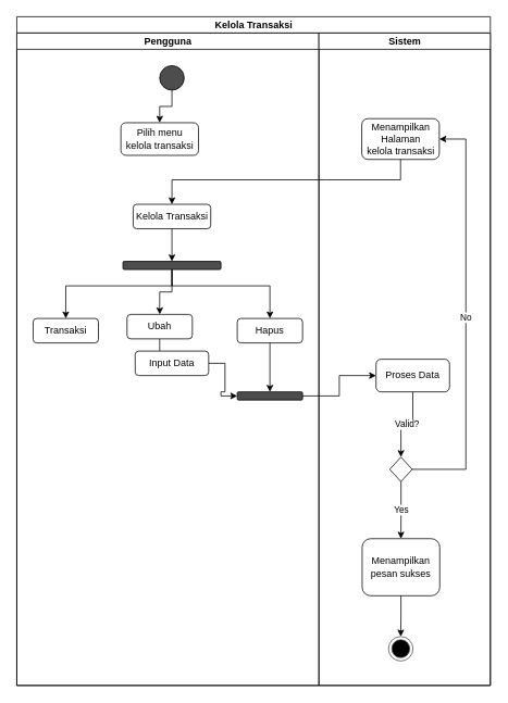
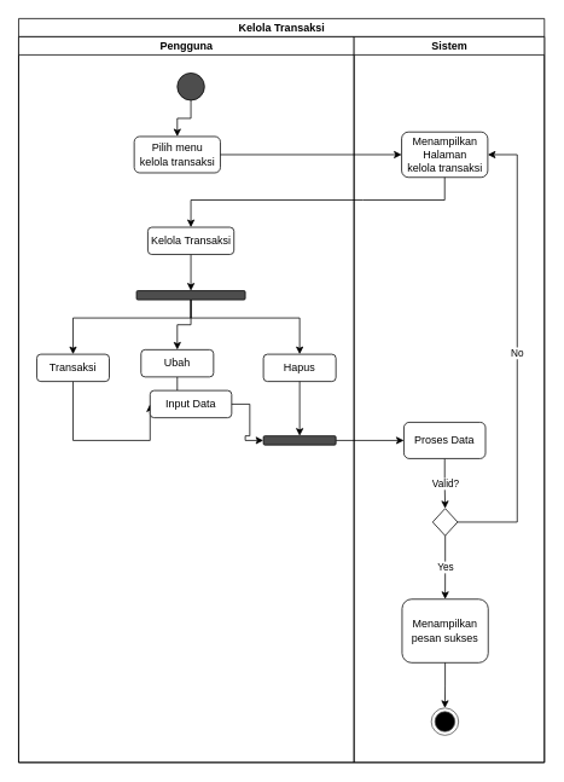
  <mxCell id="0" />
  <mxCell id="1" parent="0" />
  <mxCell id="2" value="Kelola Transaksi" style="swimlane;childLayout=stackLayout;resizeParent=1;resizeParentMax=0;startSize=20;html=1;" vertex="1" parent="1"><mxGeometry x="20" y="20" width="580" height="820" as="geometry" /></mxCell>
  <mxCell id="3" value="Pengguna" style="swimlane;startSize=20;html=1;" vertex="1" parent="2"><mxGeometry y="20" width="370" height="800" as="geometry" /></mxCell>
  <mxCell id="4" style="edgeStyle=orthogonalEdgeStyle;rounded=0;orthogonalLoop=1;jettySize=auto;html=1;" edge="1" parent="3" source="5" target="6"><mxGeometry relative="1" as="geometry" /></mxCell>
  <mxCell id="5" value="" style="ellipse;whiteSpace=wrap;html=1;aspect=fixed;fillColor=#4D4D4D;" vertex="1" parent="3"><mxGeometry x="175" y="40" width="30" height="30" as="geometry" /></mxCell>
  <mxCell id="6" value="Pilih menu &lt;br&gt;kelola transaksi" style="rounded=1;whiteSpace=wrap;html=1;" vertex="1" parent="3"><mxGeometry x="127.5" y="110" width="95" height="40" as="geometry" /></mxCell>
  <mxCell id="7" style="edgeStyle=orthogonalEdgeStyle;rounded=0;orthogonalLoop=1;jettySize=auto;html=1;entryX=0.5;entryY=0;entryDx=0;entryDy=0;" edge="1" parent="3" source="8" target="12"><mxGeometry relative="1" as="geometry" /></mxCell>
  <mxCell id="8" value="Kelola Transaksi" style="rounded=1;whiteSpace=wrap;html=1;" vertex="1" parent="3"><mxGeometry x="142.5" y="210" width="95" height="30" as="geometry" /></mxCell>
  <mxCell id="9" style="edgeStyle=orthogonalEdgeStyle;rounded=0;orthogonalLoop=1;jettySize=auto;html=1;" edge="1" parent="3" source="12" target="14"><mxGeometry relative="1" as="geometry"><Array as="points"><mxPoint x="190" y="310" /><mxPoint x="60" y="310" /></Array></mxGeometry></mxCell>
  <mxCell id="10" style="edgeStyle=orthogonalEdgeStyle;rounded=0;orthogonalLoop=1;jettySize=auto;html=1;entryX=0.5;entryY=0;entryDx=0;entryDy=0;" edge="1" parent="3" source="12" target="16"><mxGeometry relative="1" as="geometry" /></mxCell>
  <mxCell id="11" style="edgeStyle=orthogonalEdgeStyle;rounded=0;orthogonalLoop=1;jettySize=auto;html=1;entryX=0.5;entryY=0;entryDx=0;entryDy=0;" edge="1" parent="3" source="12" target="17"><mxGeometry relative="1" as="geometry"><Array as="points"><mxPoint x="190" y="310" /><mxPoint x="310" y="310" /></Array></mxGeometry></mxCell>
  <mxCell id="12" value="" style="rounded=1;whiteSpace=wrap;html=1;fillColor=#4D4D4D;" vertex="1" parent="3"><mxGeometry x="130.0" y="280" width="120" height="10" as="geometry" /></mxCell>
+ <mxCell id="13" style="edgeStyle=orthogonalEdgeStyle;rounded=0;orthogonalLoop=1;jettySize=auto;html=1;entryX=0;entryY=0.5;entryDx=0;entryDy=0;" edge="1" parent="3" source="14" target="18"><mxGeometry relative="1" as="geometry"><Array as="points"><mxPoint x="60" y="445" /></Array></mxGeometry></mxCell>
  <mxCell id="14" value="Transaksi" style="rounded=1;whiteSpace=wrap;html=1;" vertex="1" parent="3"><mxGeometry x="20" y="350" width="80" height="30" as="geometry" /></mxCell>
  <mxCell id="15" style="edgeStyle=orthogonalEdgeStyle;rounded=0;orthogonalLoop=1;jettySize=auto;html=1;" edge="1" parent="3" source="16" target="18"><mxGeometry relative="1" as="geometry" /></mxCell>
  <mxCell id="16" value="Ubah" style="rounded=1;whiteSpace=wrap;html=1;" vertex="1" parent="3"><mxGeometry x="135" y="345" width="80" height="30" as="geometry" /></mxCell>
  <mxCell id="17" value="Hapus" style="rounded=1;whiteSpace=wrap;html=1;" vertex="1" parent="3"><mxGeometry x="270" y="350" width="80" height="30" as="geometry" /></mxCell>
  <mxCell id="18" value="Input Data" style="rounded=1;whiteSpace=wrap;html=1;" vertex="1" parent="3"><mxGeometry x="145" y="390" width="90" height="30" as="geometry" /></mxCell>
  <mxCell id="19" value="Sistem" style="swimlane;startSize=20;html=1;" vertex="1" parent="2"><mxGeometry x="370" y="20" width="210" height="800" as="geometry" /></mxCell>
  <mxCell id="20" value="Menampilkan Halaman &lt;br&gt;kelola transaksi" style="rounded=1;whiteSpace=wrap;html=1;" vertex="1" parent="19"><mxGeometry x="52.5" y="105" width="95" height="50" as="geometry" /></mxCell>
  <mxCell id="21" value="No" style="edgeStyle=orthogonalEdgeStyle;rounded=0;orthogonalLoop=1;jettySize=auto;html=1;entryX=1;entryY=0.5;entryDx=0;entryDy=0;" edge="1" parent="19" source="22" target="20"><mxGeometry relative="1" as="geometry"><Array as="points"><mxPoint x="180" y="535" /><mxPoint x="180" y="130" /></Array></mxGeometry></mxCell>
  <mxCell id="22" value="" style="rhombus;whiteSpace=wrap;html=1;" vertex="1" parent="19"><mxGeometry x="86.75" y="520" width="27.5" height="30" as="geometry" /></mxCell>
  <mxCell id="23" value="" style="ellipse;html=1;shape=endState;fillColor=#000000;strokeColor=#4D4D4D;" vertex="1" parent="19"><mxGeometry x="85.25" y="740" width="30" height="30" as="geometry" /></mxCell>
  <mxCell id="24" style="edgeStyle=orthogonalEdgeStyle;rounded=0;orthogonalLoop=1;jettySize=auto;html=1;entryX=0;entryY=0.5;entryDx=0;entryDy=0;" edge="1" parent="19" source="25" target="27"><mxGeometry relative="1" as="geometry" /></mxCell>
  <mxCell id="25" value="" style="rounded=1;whiteSpace=wrap;html=1;fillColor=#4D4D4D;" vertex="1" parent="19"><mxGeometry x="-100" y="440" width="80" height="10" as="geometry" /></mxCell>
  <mxCell id="26" value="Valid?" style="edgeStyle=orthogonalEdgeStyle;rounded=0;orthogonalLoop=1;jettySize=auto;html=1;entryX=0.5;entryY=0;entryDx=0;entryDy=0;" edge="1" parent="19" source="27" target="22"><mxGeometry relative="1" as="geometry" /></mxCell>
- <mxCell id="27" value="Proses Data" style="rounded=1;whiteSpace=wrap;html=1;" vertex="1" parent="19"><mxGeometry x="70" y="400" width="90" height="40" as="geometry" /></mxCell>
+ <mxCell id="27" value="Proses Data" style="rounded=1;whiteSpace=wrap;html=1;" vertex="1" parent="19"><mxGeometry x="55" y="425" width="90" height="40" as="geometry" /></mxCell>
  <mxCell id="28" value="Menampilkan pesan sukses" style="rounded=1;whiteSpace=wrap;html=1;" vertex="1" parent="19"><mxGeometry x="53" y="620" width="95" height="70" as="geometry" /></mxCell>
  <mxCell id="29" value="Yes" style="edgeStyle=orthogonalEdgeStyle;rounded=0;orthogonalLoop=1;jettySize=auto;html=1;" edge="1" parent="19" source="22" target="28"><mxGeometry relative="1" as="geometry" /></mxCell>
  <mxCell id="30" style="edgeStyle=orthogonalEdgeStyle;rounded=0;orthogonalLoop=1;jettySize=auto;html=1;" edge="1" parent="19" source="28" target="23"><mxGeometry relative="1" as="geometry" /></mxCell>
+ <mxCell id="31" style="edgeStyle=orthogonalEdgeStyle;rounded=0;orthogonalLoop=1;jettySize=auto;html=1;entryX=0;entryY=0.5;entryDx=0;entryDy=0;" edge="1" parent="2" source="6" target="20"><mxGeometry relative="1" as="geometry" /></mxCell>
  <mxCell id="32" style="edgeStyle=orthogonalEdgeStyle;rounded=0;orthogonalLoop=1;jettySize=auto;html=1;entryX=0.5;entryY=0;entryDx=0;entryDy=0;" edge="1" parent="2" source="20" target="8"><mxGeometry relative="1" as="geometry"><Array as="points"><mxPoint x="380" y="200" /><mxPoint x="150" y="200" /></Array></mxGeometry></mxCell>
  <mxCell id="33" style="edgeStyle=orthogonalEdgeStyle;rounded=0;orthogonalLoop=1;jettySize=auto;html=1;entryX=0;entryY=0.5;entryDx=0;entryDy=0;" edge="1" parent="2" source="18" target="25"><mxGeometry relative="1" as="geometry" /></mxCell>
  <mxCell id="34" style="edgeStyle=orthogonalEdgeStyle;rounded=0;orthogonalLoop=1;jettySize=auto;html=1;entryX=0.5;entryY=0;entryDx=0;entryDy=0;" edge="1" parent="2" source="17" target="25"><mxGeometry relative="1" as="geometry" /></mxCell>
